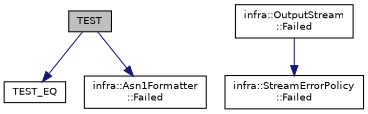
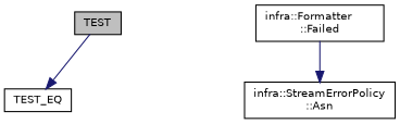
  digraph {
    rankdir=TB
    node [color=black fillcolor=white fontname=Helvetica fontsize=10 shape=record style=filled]
    edge [color=midnightblue fontname=Helvetica fontsize=10 labelfontname=Helvetica labelfontsize=10 style=solid]
    n1 [fillcolor=grey75 fontcolor=black height=0.2 label=TEST width=0.4]
    n2 [height=0.2 label=TEST_EQ width=0.4]
-   n3 [height=0.2 label="infra::Asn1Formatter\l::Failed" width=0.4]
-   n4 [height=0.2 label="infra::OutputStream\l::Failed" width=0.4]
-   n5 [height=0.2 label="infra::StreamErrorPolicy\l::Failed" width=0.4]
+   n4 [height=0.2 label="infra::Formatter\l::Failed" width=0.4]
+   n5 [height=0.2 label="infra::StreamErrorPolicy\l::Asn" width=0.4]
    n1 -> n2
-   n1 -> n3
    n4 -> n5
  }
